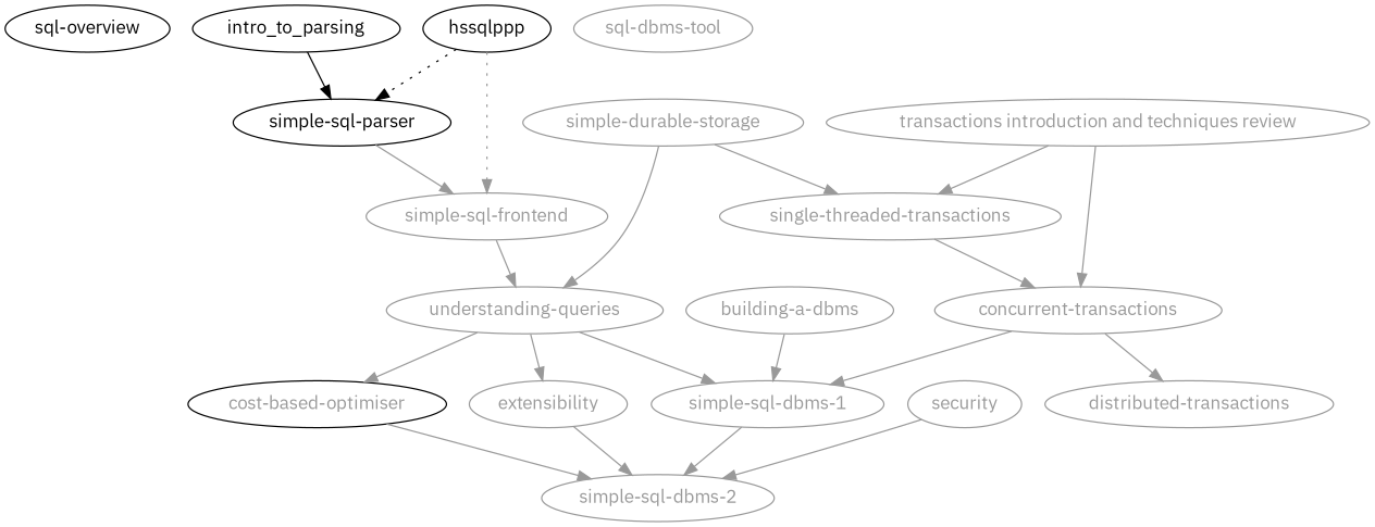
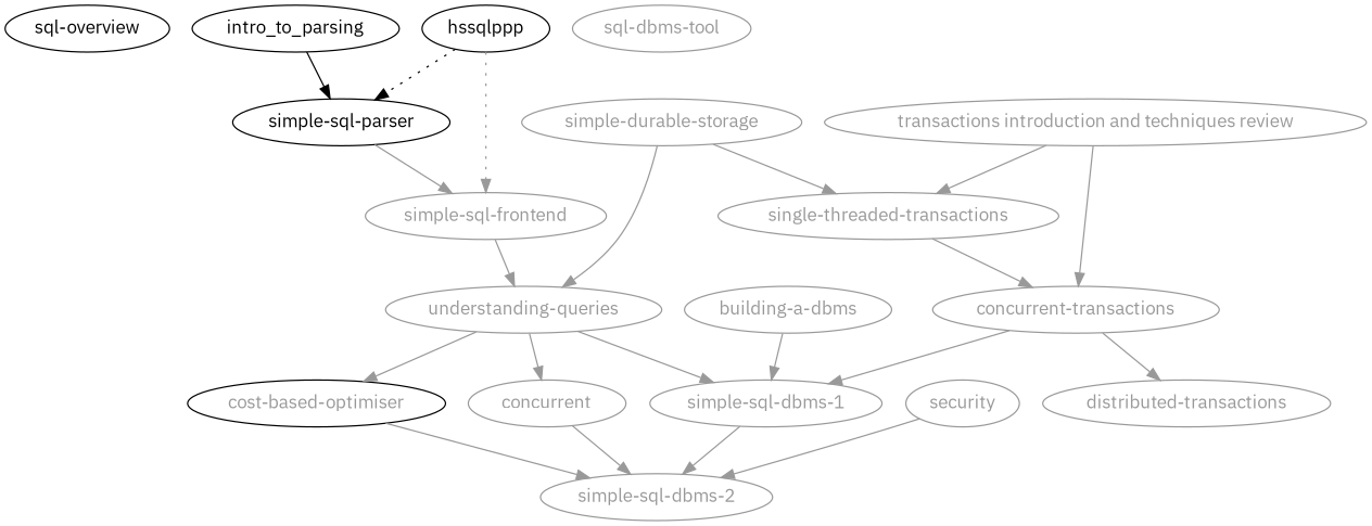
  digraph {
    fontname="IBM Plex Sans"
    node [fontname="IBM Plex Sans" color=gray60 fontcolor=gray60]
    edge [fontname="IBM Plex Sans" color=gray60]
    n1 [label="sql-overview" color="" fontcolor=""]
    n2 [label=intro_to_parsing color="" fontcolor=""]
    n3 [label="building-a-dbms"]
    n4 [label=security]
    n5 [label="understanding-queries"]
    n6 [label="simple-durable-storage"]
    n7 [label="single-threaded-transactions"]
    n8 [label="concurrent-transactions"]
    n9 [label="distributed-transactions"]
    n10 [color=black label="cost-based-optimiser"]
-   n11 [label=extensibility]
+   n11 [label=concurrent]
    n12 [label="transactions introduction and techniques review"]
    n13 [label=hssqlppp color="" fontcolor=""]
    n14 [label="simple-sql-parser" color="" fontcolor=""]
    n15 [label="simple-sql-frontend"]
    n16 [label="simple-sql-dbms-1"]
    n17 [label="simple-sql-dbms-2"]
    n18 [label="sql-dbms-tool"]
    subgraph sub_1 {
      label="documentation and demos"
      n1
      n2
      n3
      n4
      n5
      n6
      n7
      n8
      n9
      n10
      n11
      n12
    }
    subgraph sub_2 {
      label=libraries
      n13
      n14
      n15
    }
    subgraph sub_3 {
      label=executables
      n16
      n17
      n18
    }
    n2 -> n14 [color=""]
    n3 -> n16
    n4 -> n17
    n5 -> n10
    n5 -> n11
    n5 -> n16
    n6 -> n5
    n6 -> n7
    n7 -> n8
    n8 -> n9
    n8 -> n16
    n10 -> n17
    n11 -> n17
    n12 -> n7
    n12 -> n8
    n13 -> n14 [style=dotted color=""]
    n13 -> n15 [style=dotted]
    n14 -> n15
    n15 -> n5
    n16 -> n17
  }
